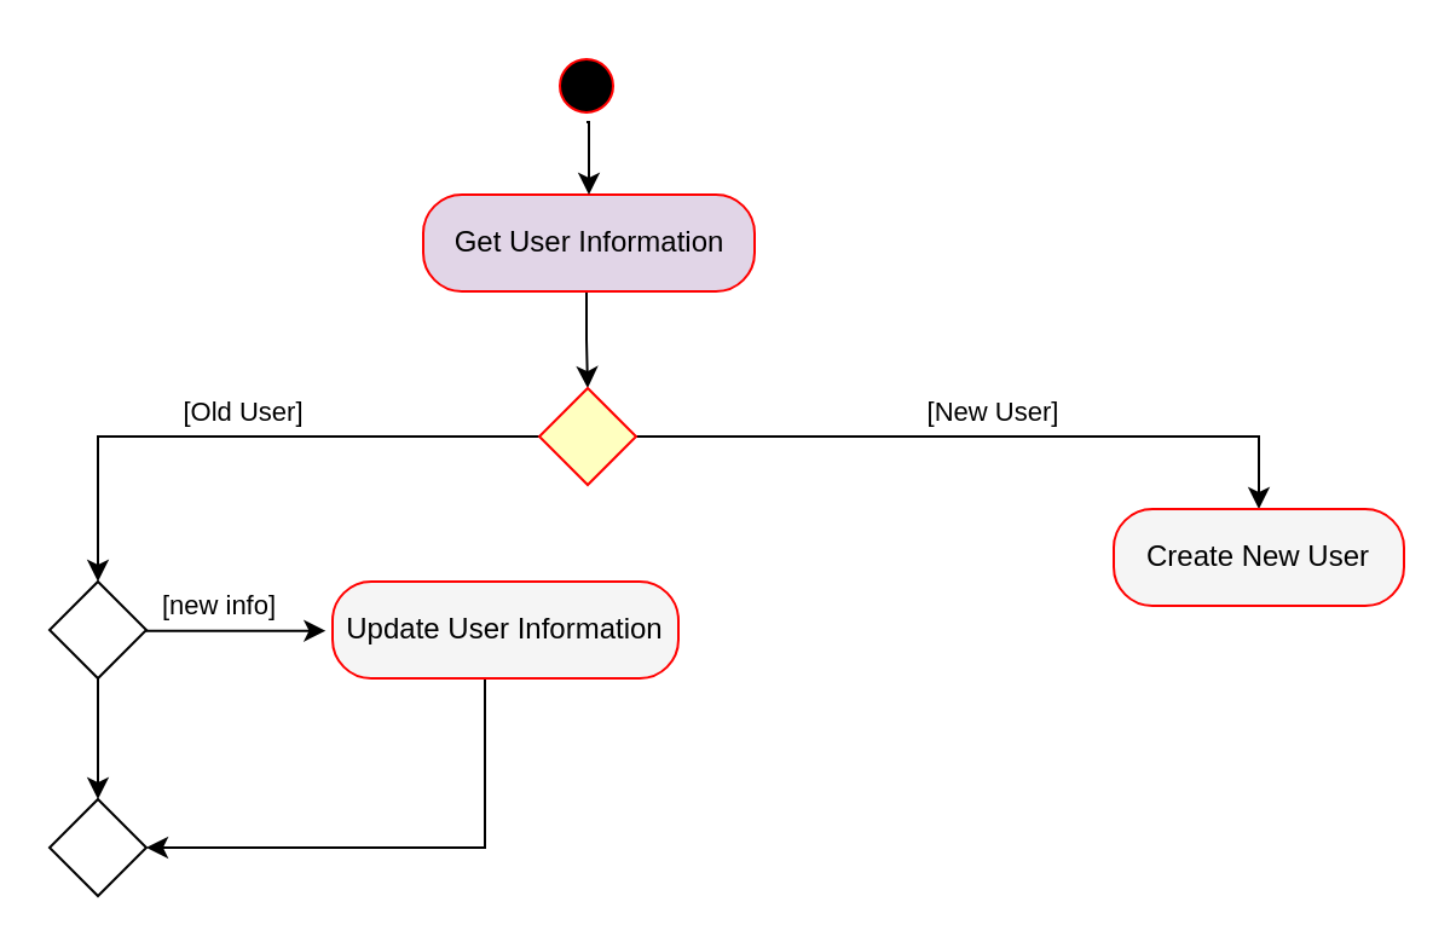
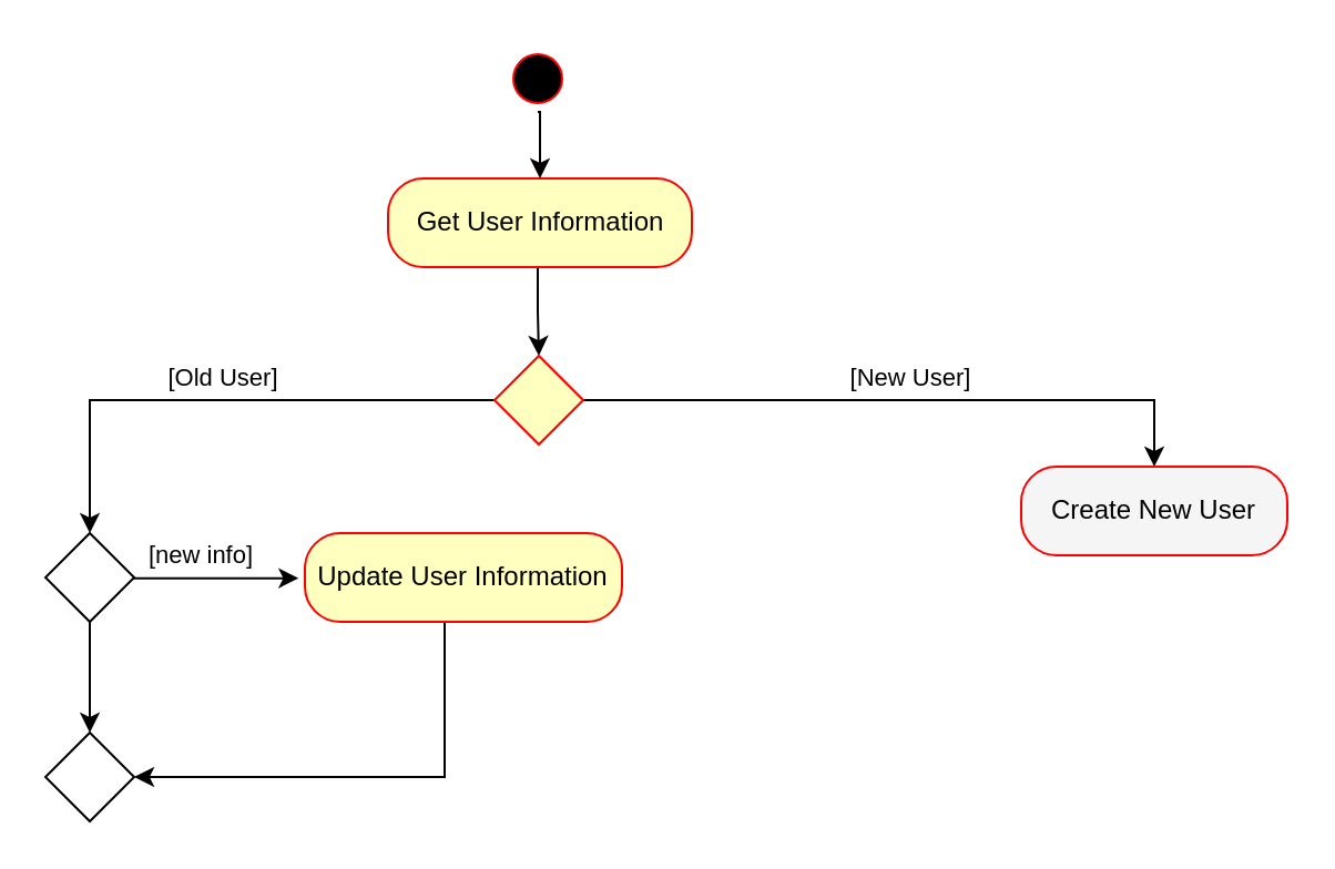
  <mxCell id="0" />
  <mxCell id="1" parent="0" />
  <mxCell id="2" style="edgeStyle=orthogonalEdgeStyle;rounded=0;orthogonalLoop=1;jettySize=auto;html=1;exitX=0.5;exitY=1;exitDx=0;exitDy=0;entryX=0.5;entryY=0;entryDx=0;entryDy=0;" edge="1" parent="1" source="3" target="6"><mxGeometry relative="1" as="geometry"><Array as="points"><mxPoint x="242" y="120" /><mxPoint x="242" y="140" /></Array></mxGeometry></mxCell>
- <mxCell id="3" value="Get User Information" style="rounded=1;whiteSpace=wrap;html=1;arcSize=40;fontColor=#000000;fillColor=#e1d5e7;strokeColor=#ff0000;labelBackgroundColor=none;" parent="1" vertex="1"><mxGeometry x="174.5" y="80" width="137" height="40" as="geometry" /></mxCell>
+ <mxCell id="3" value="Get User Information" style="rounded=1;whiteSpace=wrap;html=1;arcSize=40;fontColor=#000000;fillColor=#FFFFC0;strokeColor=#ff0000;labelBackgroundColor=none;" parent="1" vertex="1"><mxGeometry x="174.5" y="80" width="137" height="40" as="geometry" /></mxCell>
  <mxCell id="4" value="[Old User]" style="edgeStyle=orthogonalEdgeStyle;rounded=0;orthogonalLoop=1;jettySize=auto;html=1;exitX=0;exitY=0.5;exitDx=0;exitDy=0;entryX=0.5;entryY=0;entryDx=0;entryDy=0;" edge="1" parent="1" source="6" target="14"><mxGeometry x="0.012" y="-10" relative="1" as="geometry"><mxPoint as="offset" /></mxGeometry></mxCell>
  <mxCell id="5" value="[New User]" style="edgeStyle=orthogonalEdgeStyle;rounded=0;orthogonalLoop=1;jettySize=auto;html=1;exitX=1;exitY=0.5;exitDx=0;exitDy=0;entryX=0.5;entryY=0;entryDx=0;entryDy=0;" edge="1" parent="1" source="6" target="9"><mxGeometry x="0.026" y="10" relative="1" as="geometry"><mxPoint as="offset" /></mxGeometry></mxCell>
  <mxCell id="6" value="" style="shape=rhombus;html=1;verticalLabelPosition=bottom;verticalAlignment=top;labelBackgroundColor=none;strokeColor=#FF0000;fillColor=#FFFFC0;" parent="1" vertex="1"><mxGeometry x="222.5" y="160" width="40" height="40" as="geometry" /></mxCell>
  <mxCell id="7" style="edgeStyle=orthogonalEdgeStyle;rounded=0;orthogonalLoop=1;jettySize=auto;html=1;exitX=0.5;exitY=1;exitDx=0;exitDy=0;entryX=0.5;entryY=0;entryDx=0;entryDy=0;" edge="1" parent="1" source="8" target="3"><mxGeometry relative="1" as="geometry" /></mxCell>
  <mxCell id="8" value="" style="ellipse;html=1;shape=startState;fillColor=#000000;strokeColor=#ff0000;labelBackgroundColor=none;" parent="1" vertex="1"><mxGeometry x="227" y="20" width="30" height="30" as="geometry" /></mxCell>
  <mxCell id="9" value="Create New User" style="rounded=1;whiteSpace=wrap;html=1;arcSize=40;fontColor=#000000;fillColor=#f5f5f5;strokeColor=#ff0000;labelBackgroundColor=none;" parent="1" vertex="1"><mxGeometry x="460" y="210" width="120" height="40" as="geometry" /></mxCell>
  <mxCell id="10" style="edgeStyle=orthogonalEdgeStyle;rounded=0;orthogonalLoop=1;jettySize=auto;html=1;entryX=1;entryY=0.5;entryDx=0;entryDy=0;" edge="1" parent="1" source="11" target="15"><mxGeometry relative="1" as="geometry"><Array as="points"><mxPoint x="200" y="350" /></Array></mxGeometry></mxCell>
- <mxCell id="11" value="Update User Information" style="rounded=1;whiteSpace=wrap;html=1;arcSize=40;fontColor=#000000;fillColor=#f5f5f5;strokeColor=#ff0000;" vertex="1" parent="1"><mxGeometry x="137" y="240" width="143" height="40" as="geometry" /></mxCell>
+ <mxCell id="11" value="Update User Information" style="rounded=1;whiteSpace=wrap;html=1;arcSize=40;fontColor=#000000;fillColor=#ffffc0;strokeColor=#ff0000;" vertex="1" parent="1"><mxGeometry x="137" y="240" width="143" height="40" as="geometry" /></mxCell>
  <mxCell id="12" value="[new info]" style="edgeStyle=orthogonalEdgeStyle;rounded=0;orthogonalLoop=1;jettySize=auto;html=1;exitX=1;exitY=0.5;exitDx=0;exitDy=0;entryX=0;entryY=0.5;entryDx=0;entryDy=0;" edge="1" parent="1"><mxGeometry x="-0.14" y="10" relative="1" as="geometry"><mxPoint x="56.667" y="260.333" as="sourcePoint" /><mxPoint x="134.167" y="260.333" as="targetPoint" /><mxPoint as="offset" /></mxGeometry></mxCell>
  <mxCell id="13" style="edgeStyle=orthogonalEdgeStyle;rounded=0;orthogonalLoop=1;jettySize=auto;html=1;entryX=0.5;entryY=0;entryDx=0;entryDy=0;" edge="1" parent="1" source="14" target="15"><mxGeometry relative="1" as="geometry" /></mxCell>
  <mxCell id="14" value="" style="shape=rhombus;html=1;verticalLabelPosition=bottom;verticalAlignment=top;" vertex="1" parent="1"><mxGeometry x="20" y="240" width="40" height="40" as="geometry" /></mxCell>
  <mxCell id="15" value="" style="shape=rhombus;html=1;verticalLabelPosition=top;verticalAlignment=bottom;" vertex="1" parent="1"><mxGeometry x="20" y="330" width="40" height="40" as="geometry" /></mxCell>
